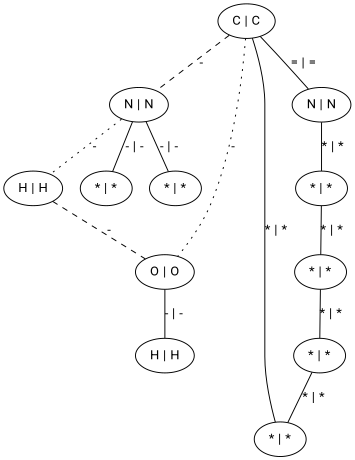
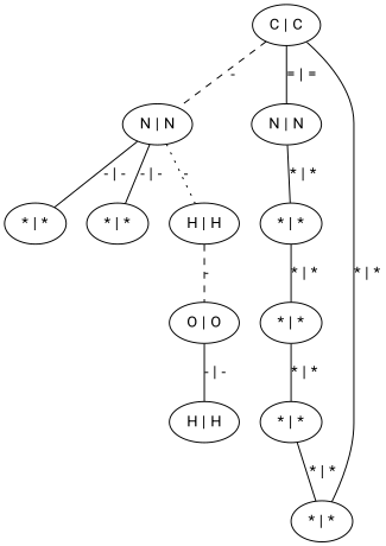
  graph {
    fontname=Roboto
    node [fontname=Roboto]
    edge [fontname=Roboto]
    n1 [label="C | C"]
    n2 [label="N | N"]
    n3 [label="N | N"]
    n4 [label="* | *"]
    n5 [label="O | O"]
    n6 [label="* | *"]
    n7 [label="* | *"]
    n8 [label="H | H"]
    n9 [label="* | *"]
    n10 [label="* | *"]
    n11 [label="* | *"]
    n12 [label="H | H"]
    n1 -- n2 [label="-" style=dashed]
    n1 -- n3 [label="= | ="]
    n1 -- n4 [label="* | *"]
-   n1 -- n5 [label="-" style=dotted]
    n2 -- n6 [label="- | -"]
    n2 -- n7 [label="- | -"]
    n2 -- n8 [label="-" style=dotted]
    n3 -- n9 [label="* | *"]
    n5 -- n12 [label="- | -"]
    n8 -- n5 [label="-" style=dashed]
    n9 -- n10 [label="* | *"]
    n10 -- n11 [label="* | *"]
    n11 -- n4 [label="* | *"]
  }
